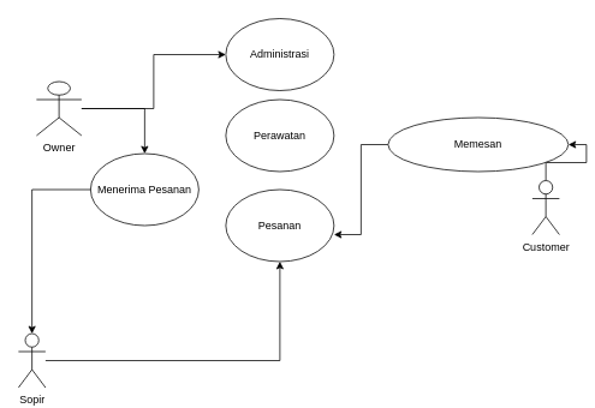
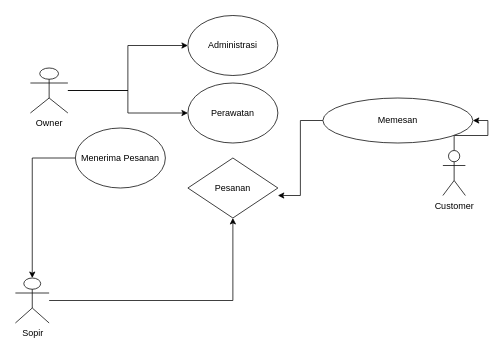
  <mxCell id="0" />
  <mxCell id="1" parent="0" />
  <mxCell id="2" style="edgeStyle=orthogonalEdgeStyle;rounded=0;orthogonalLoop=1;jettySize=auto;html=1;entryX=1;entryY=0.5;entryDx=0;entryDy=0;" edge="1" parent="1" source="3" target="16"><mxGeometry relative="1" as="geometry" /></mxCell>
  <mxCell id="3" value="Customer" style="shape=umlActor;verticalLabelPosition=bottom;verticalAlign=top;html=1;outlineConnect=0;" vertex="1" parent="1"><mxGeometry x="590" y="200" width="30" height="60" as="geometry" /></mxCell>
- <mxCell id="4" style="edgeStyle=orthogonalEdgeStyle;rounded=0;orthogonalLoop=1;jettySize=auto;html=1;entryX=0.5;entryY=0;entryDx=0;entryDy=0;" edge="1" parent="1" source="7" target="13"><mxGeometry relative="1" as="geometry" /></mxCell>
  <mxCell id="5" style="edgeStyle=orthogonalEdgeStyle;rounded=0;orthogonalLoop=1;jettySize=auto;html=1;" edge="1" parent="1" source="7" target="10"><mxGeometry relative="1" as="geometry" /></mxCell>
+ <mxCell id="6" style="edgeStyle=orthogonalEdgeStyle;rounded=0;orthogonalLoop=1;jettySize=auto;html=1;" edge="1" parent="1" source="7" target="11"><mxGeometry relative="1" as="geometry" /></mxCell>
  <mxCell id="7" value="Owner" style="shape=umlActor;verticalLabelPosition=bottom;verticalAlign=top;html=1;outlineConnect=0;" vertex="1" parent="1"><mxGeometry x="40" y="90" width="50" height="60" as="geometry" /></mxCell>
  <mxCell id="8" style="edgeStyle=orthogonalEdgeStyle;rounded=0;orthogonalLoop=1;jettySize=auto;html=1;" edge="1" parent="1" source="9" target="14"><mxGeometry relative="1" as="geometry" /></mxCell>
- <mxCell id="9" value="Sopir" style="shape=umlActor;verticalLabelPosition=bottom;verticalAlign=top;html=1;outlineConnect=0;" vertex="1" parent="1"><mxGeometry x="20" y="370" width="30" height="60" as="geometry" /></mxCell>
+ <mxCell id="9" value="Sopir" style="shape=umlActor;verticalLabelPosition=bottom;verticalAlign=top;html=1;outlineConnect=0;" vertex="1" parent="1"><mxGeometry x="20" y="370" width="45" height="60" as="geometry" /></mxCell>
  <mxCell id="10" value="Administrasi" style="ellipse;whiteSpace=wrap;html=1;" vertex="1" parent="1"><mxGeometry x="250" y="20" width="120" height="80" as="geometry" /></mxCell>
  <mxCell id="11" value="Perawatan" style="ellipse;whiteSpace=wrap;html=1;" vertex="1" parent="1"><mxGeometry x="250" y="110" width="120" height="80" as="geometry" /></mxCell>
  <mxCell id="12" style="edgeStyle=orthogonalEdgeStyle;rounded=0;orthogonalLoop=1;jettySize=auto;html=1;" edge="1" parent="1" source="13" target="9"><mxGeometry relative="1" as="geometry" /></mxCell>
  <mxCell id="13" value="Menerima Pesanan" style="ellipse;whiteSpace=wrap;html=1;" vertex="1" parent="1"><mxGeometry x="100" y="170" width="120" height="80" as="geometry" /></mxCell>
- <mxCell id="14" value="Pesanan" style="ellipse;whiteSpace=wrap;html=1;" vertex="1" parent="1"><mxGeometry x="250" y="210" width="120" height="80" as="geometry" /></mxCell>
+ <mxCell id="14" value="Pesanan" style="rhombus;whiteSpace=wrap;html=1;" vertex="1" parent="1"><mxGeometry x="250" y="210" width="120" height="80" as="geometry" /></mxCell>
  <mxCell id="15" style="edgeStyle=orthogonalEdgeStyle;rounded=0;orthogonalLoop=1;jettySize=auto;html=1;entryX=1;entryY=0.625;entryDx=0;entryDy=0;entryPerimeter=0;" edge="1" parent="1" source="16" target="14"><mxGeometry relative="1" as="geometry" /></mxCell>
  <mxCell id="16" value="Memesan" style="ellipse;whiteSpace=wrap;html=1;" vertex="1" parent="1"><mxGeometry x="430" y="130" width="200" height="60" as="geometry" /></mxCell>
